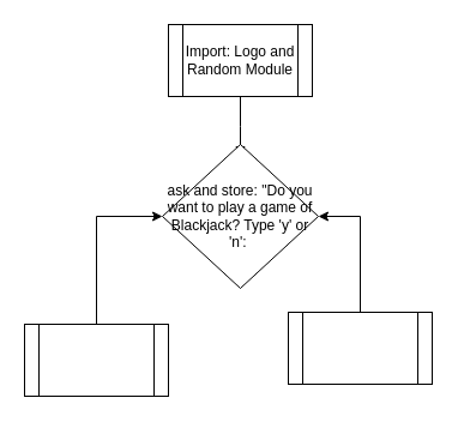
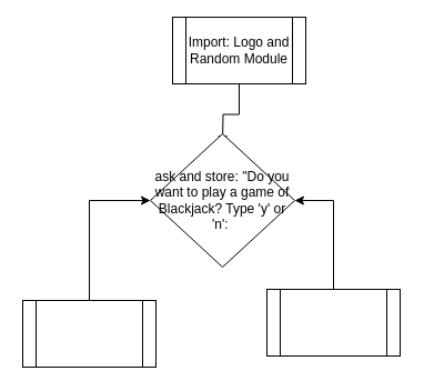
  <mxCell id="0" />
  <mxCell id="1" parent="0" />
  <mxCell id="2" value="" style="edgeStyle=orthogonalEdgeStyle;rounded=0;orthogonalLoop=1;jettySize=auto;html=1;" edge="1" parent="1" source="3"><mxGeometry relative="1" as="geometry"><mxPoint x="200" y="130" as="targetPoint" /></mxGeometry></mxCell>
- <mxCell id="3" value="Import: Logo and Random Module" style="shape=process;whiteSpace=wrap;html=1;backgroundOutline=1;" vertex="1" parent="1"><mxGeometry x="140" y="20" width="120" height="60" as="geometry" /></mxCell>
+ <mxCell id="3" value="Import: Logo and Random Module" style="shape=process;whiteSpace=wrap;html=1;backgroundOutline=1;" vertex="1" parent="1"><mxGeometry x="155" y="15" width="120" height="60" as="geometry" /></mxCell>
  <mxCell id="4" value="ask and store: &quot;Do you want to play a game of Blackjack? Type 'y' or 'n':&amp;nbsp;" style="rhombus;whiteSpace=wrap;html=1;" vertex="1" parent="1"><mxGeometry x="135" y="120" width="130" height="120" as="geometry" /></mxCell>
  <mxCell id="5" style="edgeStyle=orthogonalEdgeStyle;rounded=0;orthogonalLoop=1;jettySize=auto;html=1;entryX=0;entryY=0.5;entryDx=0;entryDy=0;" edge="1" parent="1" source="6" target="4"><mxGeometry relative="1" as="geometry" /></mxCell>
  <mxCell id="6" value="" style="shape=process;whiteSpace=wrap;html=1;backgroundOutline=1;" vertex="1" parent="1"><mxGeometry x="20" y="270" width="120" height="60" as="geometry" /></mxCell>
  <mxCell id="7" style="edgeStyle=orthogonalEdgeStyle;rounded=0;orthogonalLoop=1;jettySize=auto;html=1;entryX=1;entryY=0.5;entryDx=0;entryDy=0;" edge="1" parent="1" source="8" target="4"><mxGeometry relative="1" as="geometry" /></mxCell>
  <mxCell id="8" value="" style="shape=process;whiteSpace=wrap;html=1;backgroundOutline=1;" vertex="1" parent="1"><mxGeometry x="240" y="260" width="120" height="60" as="geometry" /></mxCell>
